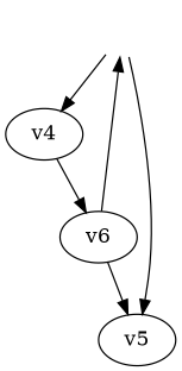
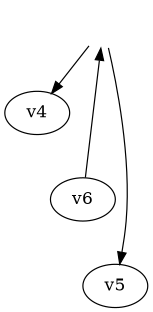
  digraph {
    overall_factor=1
    edge [pdg=1000]
    ext [style=invis]
    v4
    v5
    v6
    ext -> v4
    ext -> v5
-   v4 -> v6
    v6 -> ext
-   v6 -> v5
  }
